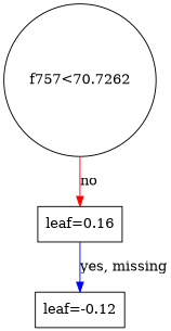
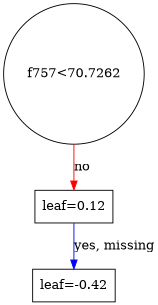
  digraph {
    rankdir=UT
    node [shape=box]
    n1 [label="f757<70.7262" shape=circle]
-   n2 [label="leaf=0.16"]
-   n3 [label="leaf=-0.12"]
+   n2 [label="leaf=0.12"]
+   n3 [label="leaf=-0.42"]
    n1 -> n2 [color="#FF0000" label=no]
    n2 -> n3 [color="#0000FF" label="yes, missing"]
  }
